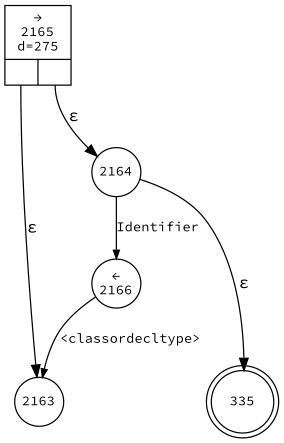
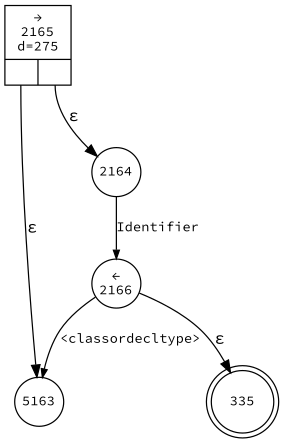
  digraph {
    fontname="Source Code Pro"
    rankdir=TB
    node [fixedsize=true fontname="Source Code Pro" fontsize=11 shape=circle peripheries=1]
    edge [fontname="Source Code Pro"]
    n1 [label=335 shape=doublecircle width=.6 peripheries=""]
-   n2 [label=2163 width=.55]
+   n2 [label=5163 width=.55]
    n3 [label="&larr;\n2166" width=.55]
    n4 [label=2164 width=.55]
    n5 [fixedsize=false label="{&rarr;\n2165\nd=275|{<p0>|<p1>}}" shape=record]
-   n4 -> n1 [label="&epsilon;"]
+   n3 -> n1 [label="&epsilon;"]
    n3 -> n2 [arrowhead=normal arrowsize=.7 fontsize=11 label="<classordecltype>"]
    n4 -> n3 [arrowhead=normal arrowsize=.7 fontsize=11 label=Identifier]
    n5 -> n2 [label="&epsilon;" tailport=p0]
    n5 -> n4 [label="&epsilon;" tailport=p1]
  }
